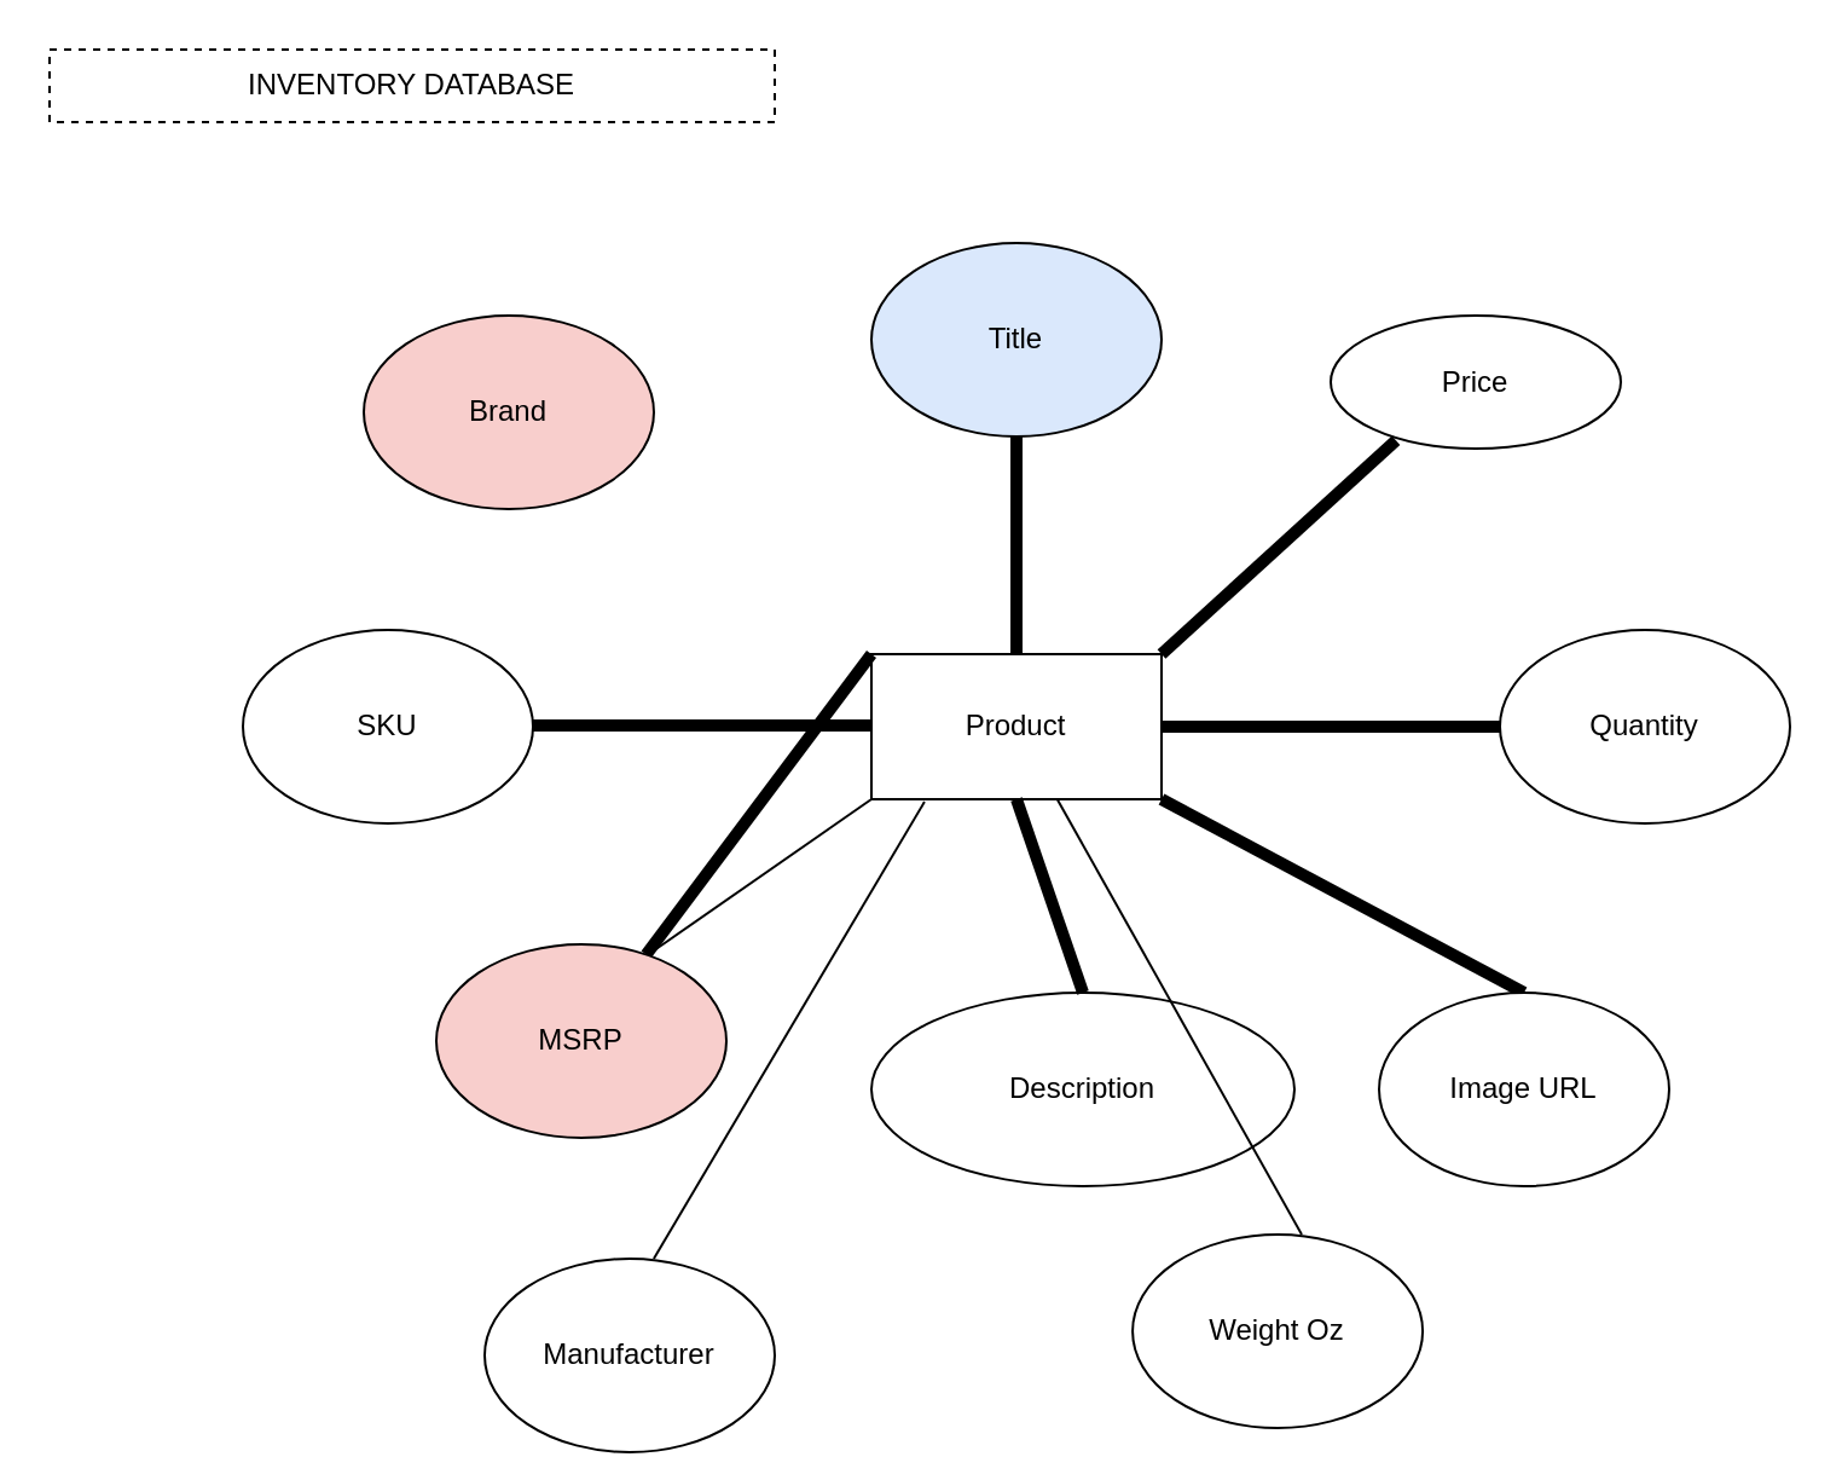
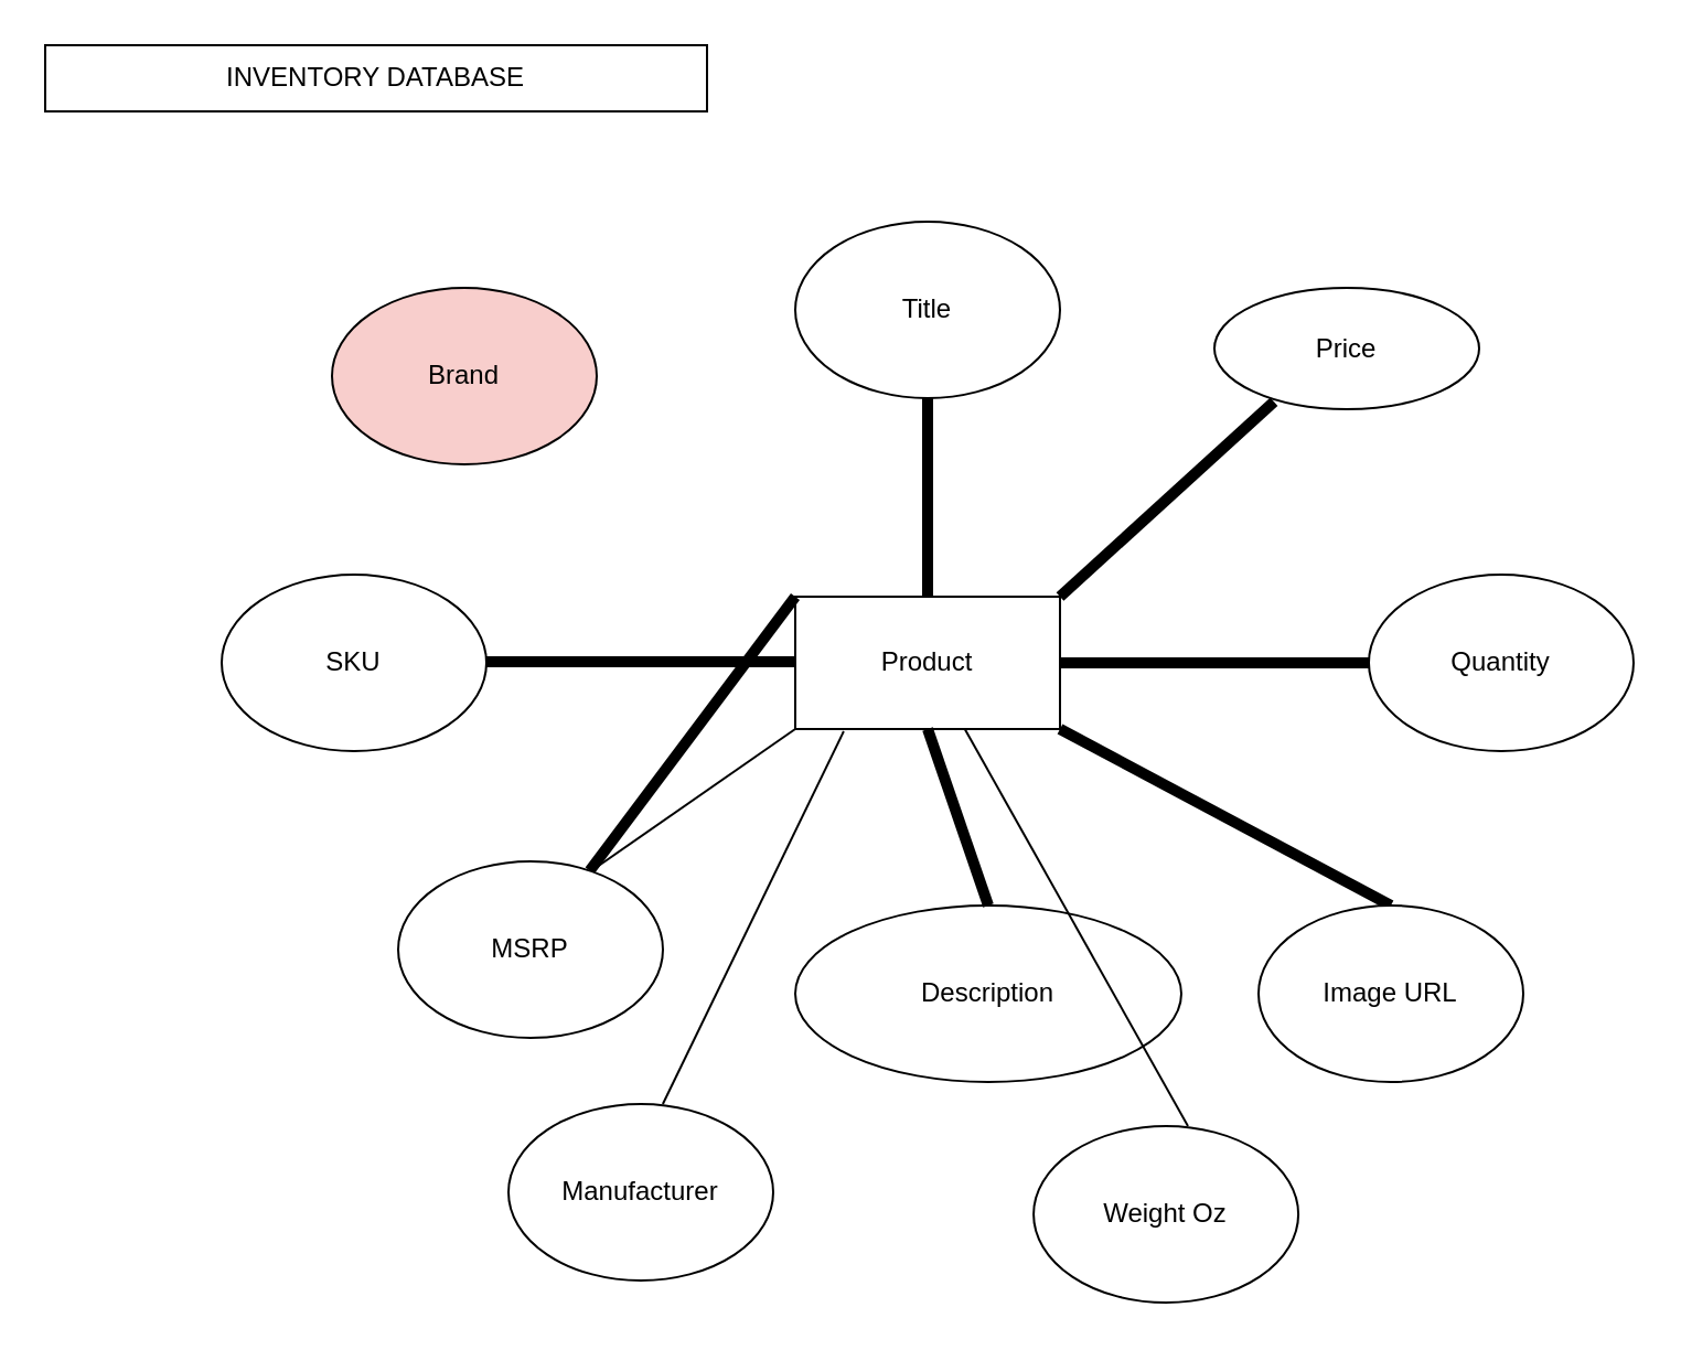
  <mxCell id="0" />
  <mxCell id="1" parent="0" />
  <mxCell id="2" value="Product" style="rounded=0;whiteSpace=wrap;html=1;" parent="1" vertex="1"><mxGeometry x="360" y="270" width="120" height="60" as="geometry" /></mxCell>
- <mxCell id="3" value="Title" style="ellipse;whiteSpace=wrap;html=1;fillColor=#dae8fc;" vertex="1" parent="1"><mxGeometry x="360" y="100" width="120" height="80" as="geometry" /></mxCell>
+ <mxCell id="3" value="Title" style="ellipse;whiteSpace=wrap;html=1;" vertex="1" parent="1"><mxGeometry x="360" y="100" width="120" height="80" as="geometry" /></mxCell>
  <mxCell id="4" value="SKU" style="ellipse;whiteSpace=wrap;html=1;" vertex="1" parent="1"><mxGeometry x="100" y="260" width="120" height="80" as="geometry" /></mxCell>
  <mxCell id="5" value="Description" style="ellipse;whiteSpace=wrap;html=1;" vertex="1" parent="1"><mxGeometry x="360" y="410" width="175" height="80" as="geometry" /></mxCell>
  <mxCell id="6" value="Quantity" style="ellipse;whiteSpace=wrap;html=1;" vertex="1" parent="1"><mxGeometry x="620" y="260" width="120" height="80" as="geometry" /></mxCell>
  <mxCell id="7" value="" style="endArrow=none;html=1;entryX=0;entryY=0.5;entryDx=0;entryDy=0;exitX=1;exitY=0.5;exitDx=0;exitDy=0;strokeWidth=5;" edge="1" parent="1" source="2" target="6"><mxGeometry width="50" height="50" relative="1" as="geometry"><mxPoint x="520" y="310" as="sourcePoint" /><mxPoint x="570" y="260" as="targetPoint" /></mxGeometry></mxCell>
  <mxCell id="8" value="" style="endArrow=none;html=1;exitX=0.5;exitY=1;exitDx=0;exitDy=0;strokeWidth=5;entryX=0.5;entryY=0;entryDx=0;entryDy=0;" edge="1" parent="1" source="2" target="5"><mxGeometry width="50" height="50" relative="1" as="geometry"><mxPoint x="460" y="380" as="sourcePoint" /><mxPoint x="420" y="430" as="targetPoint" /></mxGeometry></mxCell>
  <mxCell id="9" value="" style="endArrow=none;html=1;entryX=0.5;entryY=1;entryDx=0;entryDy=0;exitX=0.5;exitY=0;exitDx=0;exitDy=0;strokeWidth=5;" edge="1" parent="1" source="2" target="3"><mxGeometry width="50" height="50" relative="1" as="geometry"><mxPoint x="540" y="430" as="sourcePoint" /><mxPoint x="680" y="430" as="targetPoint" /></mxGeometry></mxCell>
  <mxCell id="10" value="" style="endArrow=none;html=1;entryX=0;entryY=0.5;entryDx=0;entryDy=0;exitX=1;exitY=0.5;exitDx=0;exitDy=0;strokeWidth=5;" edge="1" parent="1"><mxGeometry width="50" height="50" relative="1" as="geometry"><mxPoint x="220" y="299.5" as="sourcePoint" /><mxPoint x="360" y="299.5" as="targetPoint" /></mxGeometry></mxCell>
  <mxCell id="11" value="Brand" style="ellipse;whiteSpace=wrap;html=1;fillColor=#f8cecc;" vertex="1" parent="1"><mxGeometry x="150" y="130" width="120" height="80" as="geometry" /></mxCell>
  <mxCell id="12" value="" style="endArrow=none;html=1;strokeWidth=5;exitX=0;exitY=0;exitDx=0;exitDy=0;" edge="1" parent="1" source="2" target="16"><mxGeometry width="50" height="50" relative="1" as="geometry"><mxPoint x="520" y="310" as="sourcePoint" /><mxPoint x="570" y="260" as="targetPoint" /></mxGeometry></mxCell>
  <mxCell id="13" value="Price" style="ellipse;whiteSpace=wrap;html=1;" vertex="1" parent="1"><mxGeometry x="550" y="130" width="120" height="55" as="geometry" /></mxCell>
  <mxCell id="14" value="" style="endArrow=none;html=1;entryX=0.225;entryY=0.938;entryDx=0;entryDy=0;exitX=1;exitY=0.5;exitDx=0;exitDy=0;strokeWidth=5;entryPerimeter=0;" edge="1" parent="1" target="13"><mxGeometry width="50" height="50" relative="1" as="geometry"><mxPoint x="480" y="270" as="sourcePoint" /><mxPoint x="620" y="270" as="targetPoint" /></mxGeometry></mxCell>
  <mxCell id="15" value="" style="endArrow=none;html=1;strokeWidth=1;exitX=0;exitY=0;exitDx=0;exitDy=0;entryX=0.733;entryY=0.05;entryDx=0;entryDy=0;entryPerimeter=0;" edge="1" parent="1" target="16"><mxGeometry width="50" height="50" relative="1" as="geometry"><mxPoint x="360" y="330" as="sourcePoint" /><mxPoint x="290" y="410" as="targetPoint" /></mxGeometry></mxCell>
- <mxCell id="16" value="MSRP" style="ellipse;whiteSpace=wrap;html=1;fillColor=#f8cecc;" vertex="1" parent="1"><mxGeometry x="180" y="390" width="120" height="80" as="geometry" /></mxCell>
+ <mxCell id="16" value="MSRP" style="ellipse;whiteSpace=wrap;html=1;" vertex="1" parent="1"><mxGeometry x="180" y="390" width="120" height="80" as="geometry" /></mxCell>
  <mxCell id="17" value="" style="endArrow=none;html=1;strokeWidth=5;exitX=1;exitY=1;exitDx=0;exitDy=0;entryX=0.5;entryY=0;entryDx=0;entryDy=0;" edge="1" parent="1" target="18" source="2"><mxGeometry width="50" height="50" relative="1" as="geometry"><mxPoint x="740" y="350" as="sourcePoint" /><mxPoint x="670" y="430" as="targetPoint" /></mxGeometry></mxCell>
  <mxCell id="18" value="Image URL" style="ellipse;whiteSpace=wrap;html=1;" vertex="1" parent="1"><mxGeometry x="570" y="410" width="120" height="80" as="geometry" /></mxCell>
- <mxCell id="19" value="INVENTORY DATABASE" style="whiteSpace=wrap;html=1;dashed=1;" vertex="1" parent="1"><mxGeometry width="300" height="30" as="geometry" x="20" y="20" /></mxCell>
+ <mxCell id="19" value="INVENTORY DATABASE" style="whiteSpace=wrap;html=1;" vertex="1" parent="1"><mxGeometry width="300" height="30" as="geometry" x="20" y="20" /></mxCell>
  <mxCell id="20" value="" style="endArrow=none;html=1;strokeWidth=1;exitX=0.183;exitY=1.017;exitDx=0;exitDy=0;entryX=0.583;entryY=0;entryDx=0;entryDy=0;entryPerimeter=0;exitPerimeter=0;" edge="1" parent="1" target="21" source="2"><mxGeometry width="50" height="50" relative="1" as="geometry"><mxPoint x="390" y="440" as="sourcePoint" /><mxPoint x="320" y="520" as="targetPoint" /></mxGeometry></mxCell>
- <mxCell id="21" value="Manufacturer" style="ellipse;whiteSpace=wrap;html=1;" vertex="1" parent="1"><mxGeometry x="200" y="520" width="120" height="80" as="geometry" /></mxCell>
+ <mxCell id="21" value="Manufacturer" style="ellipse;whiteSpace=wrap;html=1;" vertex="1" parent="1"><mxGeometry x="230" y="500" width="120" height="80" as="geometry" /></mxCell>
  <mxCell id="22" value="" style="endArrow=none;html=1;strokeWidth=1;entryX=0.583;entryY=0;entryDx=0;entryDy=0;entryPerimeter=0;" edge="1" parent="1" target="23" source="2"><mxGeometry width="50" height="50" relative="1" as="geometry"><mxPoint x="620" y="331.02" as="sourcePoint" /><mxPoint x="558.04" y="520" as="targetPoint" /></mxGeometry></mxCell>
  <mxCell id="23" value="Weight Oz" style="ellipse;whiteSpace=wrap;html=1;" vertex="1" parent="1"><mxGeometry x="468.04" y="510" width="120" height="80" as="geometry" /></mxCell>
